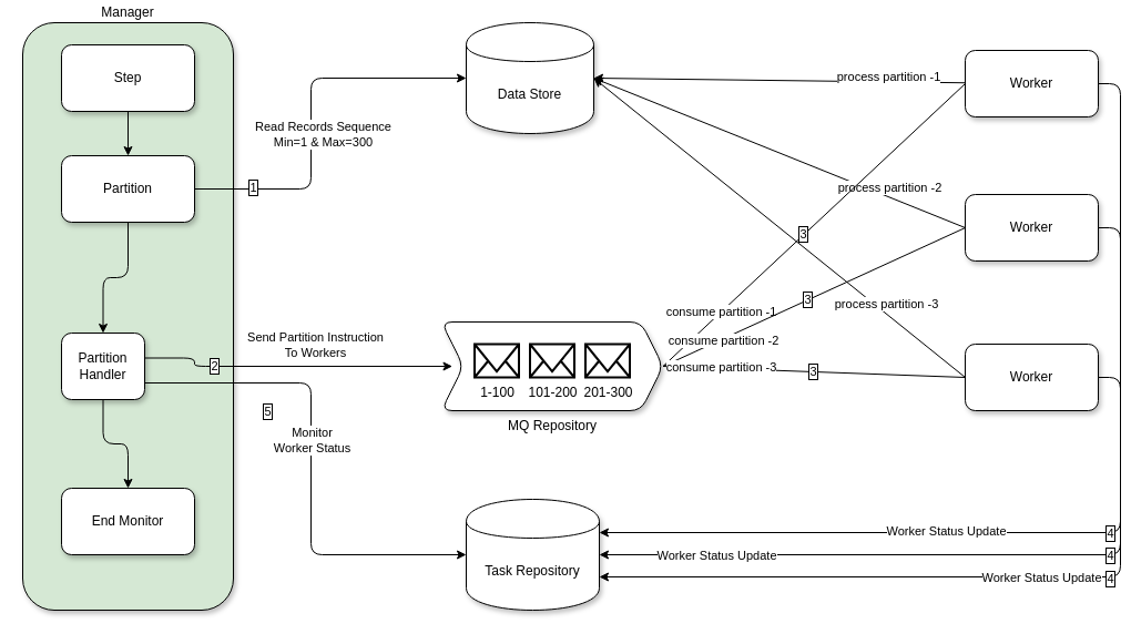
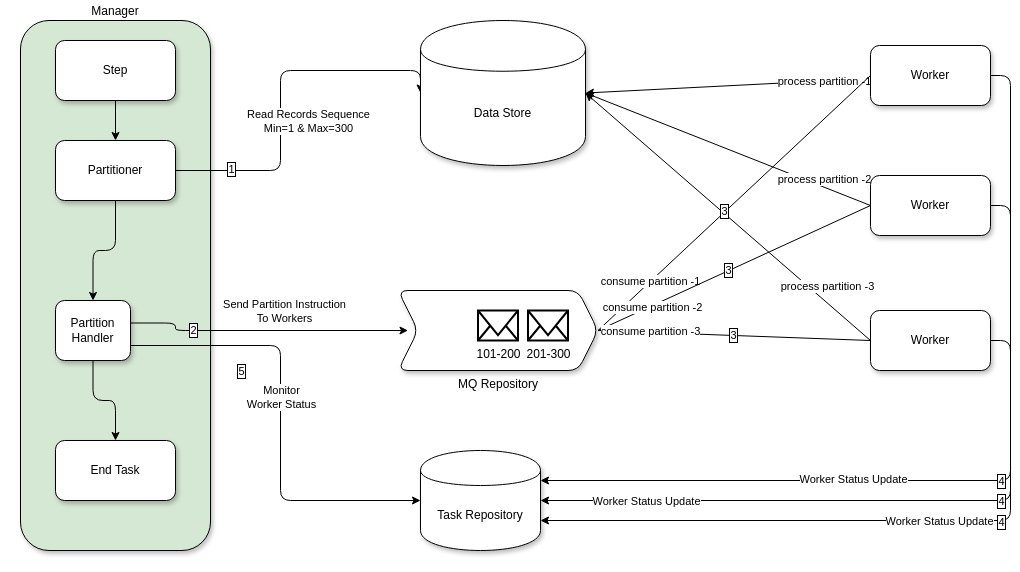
  <mxCell id="0" />
  <mxCell id="1" parent="0" />
  <mxCell id="2" value="Manager" style="whiteSpace=wrap;html=1;shadow=1;labelPosition=center;verticalLabelPosition=top;align=center;verticalAlign=bottom;labelBorderColor=none;rounded=1;fillColor=#d5e8d4;" parent="1" vertex="1"><mxGeometry x="20" y="20" width="190" height="530" as="geometry" /></mxCell>
  <mxCell id="3" style="comic=0;orthogonalLoop=1;jettySize=auto;html=1;entryX=1;entryY=0.3;entryDx=0;entryDy=0;exitX=1;exitY=0.5;exitDx=0;exitDy=0;edgeStyle=orthogonalEdgeStyle;labelBorderColor=none;" parent="1" source="8" target="44" edge="1"><mxGeometry relative="1" as="geometry" /></mxCell>
  <mxCell id="4" value="Worker Status Update" style="edgeLabel;html=1;align=center;verticalAlign=middle;resizable=0;points=[];labelBorderColor=none;rounded=1;" parent="3" vertex="1" connectable="0"><mxGeometry x="0.303" y="-2" relative="1" as="geometry"><mxPoint as="offset" /></mxGeometry></mxCell>
  <mxCell id="5" value="4" style="edgeLabel;html=1;align=center;verticalAlign=middle;resizable=0;points=[];labelBorderColor=#000000;rounded=1;" parent="3" vertex="1" connectable="0"><mxGeometry x="-0.108" relative="1" as="geometry"><mxPoint x="-10" y="26" as="offset" /></mxGeometry></mxCell>
  <mxCell id="6" style="edgeStyle=none;comic=0;orthogonalLoop=1;jettySize=auto;html=1;entryX=1;entryY=0.5;entryDx=0;entryDy=0;startArrow=none;startFill=0;endArrow=classic;endFill=1;labelBorderColor=none;" parent="1" source="8" target="46" edge="1"><mxGeometry relative="1" as="geometry" /></mxCell>
  <mxCell id="7" value="process partition -1" style="edgeLabel;html=1;align=center;verticalAlign=middle;resizable=0;points=[];labelBorderColor=none;rounded=1;" parent="6" vertex="1" connectable="0"><mxGeometry x="-0.107" y="-4" relative="1" as="geometry"><mxPoint x="80.57" as="offset" /></mxGeometry></mxCell>
  <mxCell id="8" value="Worker" style="whiteSpace=wrap;html=1;labelBorderColor=none;shadow=1;rounded=1;" parent="1" vertex="1"><mxGeometry x="870" y="45" width="120" height="60" as="geometry" /></mxCell>
  <mxCell id="9" style="comic=0;orthogonalLoop=1;jettySize=auto;html=1;entryX=1;entryY=0.7;entryDx=0;entryDy=0;exitX=1;exitY=0.5;exitDx=0;exitDy=0;edgeStyle=orthogonalEdgeStyle;labelBorderColor=none;" parent="1" source="14" target="44" edge="1"><mxGeometry relative="1" as="geometry" /></mxCell>
  <mxCell id="10" value="Worker Status Update" style="edgeLabel;html=1;align=center;verticalAlign=middle;resizable=0;points=[];labelBorderColor=none;rounded=1;" parent="9" vertex="1" connectable="0"><mxGeometry x="0.011" relative="1" as="geometry"><mxPoint as="offset" /></mxGeometry></mxCell>
  <mxCell id="11" value="4" style="edgeLabel;html=1;align=center;verticalAlign=middle;resizable=0;points=[];labelBorderColor=#000000;rounded=1;" parent="9" vertex="1" connectable="0"><mxGeometry x="-0.253" y="-1" relative="1" as="geometry"><mxPoint x="-9" y="35" as="offset" /></mxGeometry></mxCell>
  <mxCell id="12" style="edgeStyle=none;comic=0;orthogonalLoop=1;jettySize=auto;html=1;entryX=1;entryY=0.5;entryDx=0;entryDy=0;startArrow=none;startFill=0;endArrow=classic;endFill=1;exitX=0;exitY=0.5;exitDx=0;exitDy=0;labelBorderColor=none;" parent="1" source="14" target="46" edge="1"><mxGeometry relative="1" as="geometry" /></mxCell>
  <mxCell id="13" value="process partition -2" style="edgeLabel;html=1;align=center;verticalAlign=middle;resizable=0;points=[];labelBorderColor=none;rounded=1;" parent="12" vertex="1" connectable="0"><mxGeometry x="-0.092" y="-1" relative="1" as="geometry"><mxPoint x="82.75" y="25.45" as="offset" /></mxGeometry></mxCell>
  <mxCell id="14" value="Worker" style="whiteSpace=wrap;html=1;labelBorderColor=none;shadow=1;rounded=1;" parent="1" vertex="1"><mxGeometry x="870" y="175" width="120" height="60" as="geometry" /></mxCell>
  <mxCell id="15" style="comic=0;orthogonalLoop=1;jettySize=auto;html=1;entryX=1;entryY=0.5;entryDx=0;entryDy=0;exitX=1;exitY=0.5;exitDx=0;exitDy=0;elbow=vertical;edgeStyle=orthogonalEdgeStyle;labelBorderColor=none;" parent="1" source="20" target="44" edge="1"><mxGeometry relative="1" as="geometry" /></mxCell>
  <mxCell id="16" value="Worker Status Update" style="edgeLabel;html=1;align=center;verticalAlign=middle;resizable=0;points=[];labelBorderColor=none;rounded=1;" parent="15" vertex="1" connectable="0"><mxGeometry x="0.678" relative="1" as="geometry"><mxPoint as="offset" /></mxGeometry></mxCell>
  <mxCell id="17" value="4" style="edgeLabel;html=1;align=center;verticalAlign=middle;resizable=0;points=[];labelBorderColor=#000000;rounded=1;" parent="15" vertex="1" connectable="0"><mxGeometry x="-0.562" relative="1" as="geometry"><mxPoint x="-10" y="38" as="offset" /></mxGeometry></mxCell>
  <mxCell id="18" style="edgeStyle=none;comic=0;orthogonalLoop=1;jettySize=auto;html=1;entryX=1;entryY=0.5;entryDx=0;entryDy=0;startArrow=none;startFill=0;endArrow=classic;endFill=1;exitX=0;exitY=0.5;exitDx=0;exitDy=0;labelBorderColor=none;" parent="1" source="20" target="46" edge="1"><mxGeometry relative="1" as="geometry"><mxPoint x="850" y="360" as="sourcePoint" /></mxGeometry></mxCell>
  <mxCell id="19" value="process partition -3" style="edgeLabel;html=1;align=center;verticalAlign=middle;resizable=0;points=[];labelBorderColor=none;rounded=1;" parent="18" vertex="1" connectable="0"><mxGeometry x="0.072" y="2" relative="1" as="geometry"><mxPoint x="109.84" y="76.89" as="offset" /></mxGeometry></mxCell>
  <mxCell id="20" value="Worker" style="whiteSpace=wrap;html=1;labelBorderColor=none;shadow=1;rounded=1;" parent="1" vertex="1"><mxGeometry x="870" y="310" width="120" height="60" as="geometry" /></mxCell>
  <mxCell id="21" style="edgeStyle=orthogonalEdgeStyle;orthogonalLoop=1;jettySize=auto;html=1;labelBorderColor=none;" parent="1" source="22" target="27" edge="1"><mxGeometry relative="1" as="geometry" /></mxCell>
  <mxCell id="22" value="Step" style="whiteSpace=wrap;html=1;labelBorderColor=none;shadow=1;rounded=1;" parent="1" vertex="1"><mxGeometry x="55" y="40" width="120" height="60" as="geometry" /></mxCell>
  <mxCell id="23" style="edgeStyle=orthogonalEdgeStyle;orthogonalLoop=1;jettySize=auto;html=1;labelBorderColor=none;" parent="1" source="27" target="35" edge="1"><mxGeometry relative="1" as="geometry" /></mxCell>
  <mxCell id="24" style="edgeStyle=orthogonalEdgeStyle;comic=0;orthogonalLoop=1;jettySize=auto;html=1;entryX=0;entryY=0.5;entryDx=0;entryDy=0;labelBorderColor=none;" parent="1" source="27" target="46" edge="1"><mxGeometry relative="1" as="geometry"><Array as="points"><mxPoint x="280" y="170" /><mxPoint x="280" y="70" /></Array></mxGeometry></mxCell>
  <mxCell id="25" value="Read Records Sequence&lt;br&gt;Min=1 &amp;amp; Max=300" style="edgeLabel;html=1;align=center;verticalAlign=middle;resizable=0;points=[];labelBorderColor=none;rounded=1;" parent="24" vertex="1" connectable="0"><mxGeometry x="0.489" relative="1" as="geometry"><mxPoint x="-42" y="50" as="offset" /></mxGeometry></mxCell>
  <mxCell id="26" value="1" style="edgeLabel;html=1;align=center;verticalAlign=middle;resizable=0;points=[];labelBorderColor=#000000;rounded=1;" parent="24" vertex="1" connectable="0"><mxGeometry x="-0.701" y="2" relative="1" as="geometry"><mxPoint as="offset" /></mxGeometry></mxCell>
- <mxCell id="27" value="Partition" style="whiteSpace=wrap;html=1;labelBorderColor=none;shadow=1;rounded=1;" parent="1" vertex="1"><mxGeometry x="55" y="140" width="120" height="60" as="geometry" /></mxCell>
+ <mxCell id="27" value="Partitioner" style="whiteSpace=wrap;html=1;labelBorderColor=none;shadow=1;rounded=1;" parent="1" vertex="1"><mxGeometry x="55" y="140" width="120" height="60" as="geometry" /></mxCell>
  <mxCell id="28" style="edgeStyle=orthogonalEdgeStyle;orthogonalLoop=1;jettySize=auto;html=1;comic=0;entryX=0.05;entryY=0.5;entryDx=0;entryDy=0;entryPerimeter=0;labelBorderColor=none;exitX=1.003;exitY=0.375;exitDx=0;exitDy=0;exitPerimeter=0;" parent="1" source="35" target="47" edge="1"><mxGeometry relative="1" as="geometry"><mxPoint x="410" y="280" as="targetPoint" /><Array as="points"><mxPoint x="175" y="330" /></Array><mxPoint x="310" y="370" as="sourcePoint" /></mxGeometry></mxCell>
  <mxCell id="29" value="Send Partition Instruction&lt;br&gt;To Workers" style="edgeLabel;html=1;align=center;verticalAlign=middle;resizable=0;points=[];labelBorderColor=none;rounded=1;" parent="28" vertex="1" connectable="0"><mxGeometry x="-0.17" y="-1" relative="1" as="geometry"><mxPoint x="43" y="-21" as="offset" /></mxGeometry></mxCell>
  <mxCell id="30" value="2" style="edgeLabel;html=1;align=center;verticalAlign=middle;resizable=0;points=[];labelBorderColor=#000000;rounded=1;" parent="28" vertex="1" connectable="0"><mxGeometry x="-0.507" y="1" relative="1" as="geometry"><mxPoint as="offset" /></mxGeometry></mxCell>
  <mxCell id="31" style="edgeStyle=orthogonalEdgeStyle;comic=0;orthogonalLoop=1;jettySize=auto;html=1;labelBorderColor=none;" parent="1" source="35" target="45" edge="1"><mxGeometry relative="1" as="geometry" /></mxCell>
  <mxCell id="32" style="edgeStyle=orthogonalEdgeStyle;comic=0;orthogonalLoop=1;jettySize=auto;html=1;entryX=0;entryY=0.5;entryDx=0;entryDy=0;elbow=vertical;labelBorderColor=none;exitX=1;exitY=0.75;exitDx=0;exitDy=0;" parent="1" source="35" target="44" edge="1"><mxGeometry relative="1" as="geometry"><Array as="points"><mxPoint x="280" y="345" /><mxPoint x="280" y="500" /></Array></mxGeometry></mxCell>
  <mxCell id="33" value="Monitor&lt;br&gt;Worker Status" style="edgeLabel;html=1;align=center;verticalAlign=middle;resizable=0;points=[];labelBorderColor=none;rounded=1;" parent="32" vertex="1" connectable="0"><mxGeometry x="-0.028" y="5" relative="1" as="geometry"><mxPoint x="-5" y="-15" as="offset" /></mxGeometry></mxCell>
  <mxCell id="34" value="5" style="edgeLabel;html=1;align=center;verticalAlign=middle;resizable=0;points=[];labelBorderColor=#000000;rounded=1;" parent="32" vertex="1" connectable="0"><mxGeometry x="-0.66" relative="1" as="geometry"><mxPoint x="34" y="25" as="offset" /></mxGeometry></mxCell>
  <mxCell id="35" value="Partition Handler" style="whiteSpace=wrap;html=1;labelBorderColor=none;shadow=1;rounded=1;" parent="1" vertex="1"><mxGeometry x="55" y="300" width="75" height="60" as="geometry" /></mxCell>
  <mxCell id="36" style="comic=0;orthogonalLoop=1;jettySize=auto;html=1;entryX=0;entryY=0.5;entryDx=0;entryDy=0;exitX=1;exitY=0.5;exitDx=0;exitDy=0;endArrow=none;endFill=0;startArrow=none;startFill=0;labelBorderColor=none;" parent="1" source="47" target="8" edge="1"><mxGeometry relative="1" as="geometry"><mxPoint x="560" y="280" as="sourcePoint" /></mxGeometry></mxCell>
  <mxCell id="37" value="consume partition -1" style="edgeLabel;html=1;align=center;verticalAlign=middle;resizable=0;points=[];labelBorderColor=none;rounded=1;" parent="36" vertex="1" connectable="0"><mxGeometry x="-0.613" y="1" relative="1" as="geometry"><mxPoint as="offset" /></mxGeometry></mxCell>
  <mxCell id="38" value="3" style="edgeLabel;html=1;align=center;verticalAlign=middle;resizable=0;points=[];labelBorderColor=#000000;rounded=1;" parent="36" vertex="1" connectable="0"><mxGeometry x="-0.066" y="1" relative="1" as="geometry"><mxPoint as="offset" /></mxGeometry></mxCell>
  <mxCell id="39" style="comic=0;orthogonalLoop=1;jettySize=auto;html=1;entryX=0;entryY=0.5;entryDx=0;entryDy=0;exitX=1;exitY=0.5;exitDx=0;exitDy=0;endArrow=none;endFill=0;startArrow=none;startFill=0;labelBorderColor=none;" parent="1" source="47" target="14" edge="1"><mxGeometry relative="1" as="geometry"><mxPoint x="560" y="280" as="sourcePoint" /></mxGeometry></mxCell>
  <mxCell id="40" value="consume partition -2" style="edgeLabel;html=1;align=center;verticalAlign=middle;resizable=0;points=[];labelBorderColor=none;rounded=1;" parent="39" vertex="1" connectable="0"><mxGeometry x="-0.607" y="-1" relative="1" as="geometry"><mxPoint as="offset" /></mxGeometry></mxCell>
  <mxCell id="41" value="3" style="edgeLabel;html=1;align=center;verticalAlign=middle;resizable=0;points=[];labelBorderColor=#000000;rounded=1;" parent="39" vertex="1" connectable="0"><mxGeometry x="-0.042" y="1" relative="1" as="geometry"><mxPoint as="offset" /></mxGeometry></mxCell>
  <mxCell id="42" value="3" style="comic=0;orthogonalLoop=1;jettySize=auto;html=1;entryX=0;entryY=0.5;entryDx=0;entryDy=0;exitX=1;exitY=0.5;exitDx=0;exitDy=0;endArrow=none;endFill=0;startArrow=none;startFill=0;labelBorderColor=#000000;" parent="1" source="47" target="20" edge="1"><mxGeometry relative="1" as="geometry"><mxPoint x="560" y="280" as="sourcePoint" /></mxGeometry></mxCell>
  <mxCell id="43" value="consume partition -3" style="edgeLabel;html=1;align=center;verticalAlign=middle;resizable=0;points=[];labelBorderColor=none;rounded=1;" parent="42" vertex="1" connectable="0"><mxGeometry x="-0.615" relative="1" as="geometry"><mxPoint y="-1" as="offset" /></mxGeometry></mxCell>
  <mxCell id="44" value="Task Repository" style="shape=cylinder;whiteSpace=wrap;html=1;boundedLbl=1;backgroundOutline=1;shadow=1;labelBorderColor=none;rounded=1;" parent="1" vertex="1"><mxGeometry x="420" y="450" width="120" height="100" as="geometry" /></mxCell>
- <mxCell id="45" value="End Monitor" style="whiteSpace=wrap;html=1;shadow=1;labelBorderColor=none;rounded=1;" parent="1" vertex="1"><mxGeometry x="55" y="440" width="120" height="60" as="geometry" /></mxCell>
- <mxCell id="46" value="Data Store" style="shape=cylinder;whiteSpace=wrap;html=1;boundedLbl=1;backgroundOutline=1;shadow=1;labelBorderColor=none;rounded=1;" parent="1" vertex="1"><mxGeometry x="420" y="20" width="115" height="100" as="geometry" /></mxCell>
+ <mxCell id="45" value="End Task" style="whiteSpace=wrap;html=1;shadow=1;labelBorderColor=none;rounded=1;" parent="1" vertex="1"><mxGeometry x="55" y="440" width="120" height="60" as="geometry" /></mxCell>
+ <mxCell id="46" value="Data Store" style="shape=cylinder;whiteSpace=wrap;html=1;boundedLbl=1;backgroundOutline=1;shadow=1;labelBorderColor=none;rounded=1;" parent="1" vertex="1"><mxGeometry x="420" y="20" width="165" height="145" as="geometry" /></mxCell>
  <mxCell id="47" value="MQ Repository" style="shape=step;perimeter=stepPerimeter;whiteSpace=wrap;html=1;fixedSize=1;shadow=1;labelPosition=center;verticalLabelPosition=bottom;align=center;verticalAlign=top;labelBorderColor=none;rounded=1;" parent="1" vertex="1"><mxGeometry x="397.5" y="290" width="200" height="80" as="geometry" /></mxCell>
- <mxCell id="48" value="1-100" style="html=1;verticalLabelPosition=bottom;align=center;verticalAlign=top;strokeWidth=2;shadow=0;dashed=0;shape=mxgraph.ios7.icons.mail;labelBorderColor=none;rounded=1;" parent="1" vertex="1"><mxGeometry x="427.5" y="310" width="40" height="30" as="geometry" /></mxCell>
  <mxCell id="49" value="101-200" style="html=1;verticalLabelPosition=bottom;align=center;verticalAlign=top;strokeWidth=2;shadow=0;dashed=0;shape=mxgraph.ios7.icons.mail;labelBorderColor=none;rounded=1;" parent="1" vertex="1"><mxGeometry x="477.5" y="310" width="40" height="30" as="geometry" /></mxCell>
  <mxCell id="50" value="201-300" style="html=1;verticalLabelPosition=bottom;align=center;verticalAlign=top;strokeWidth=2;shadow=0;dashed=0;shape=mxgraph.ios7.icons.mail;labelBorderColor=none;rounded=1;" parent="1" vertex="1"><mxGeometry x="527.5" y="310" width="40" height="30" as="geometry" /></mxCell>
